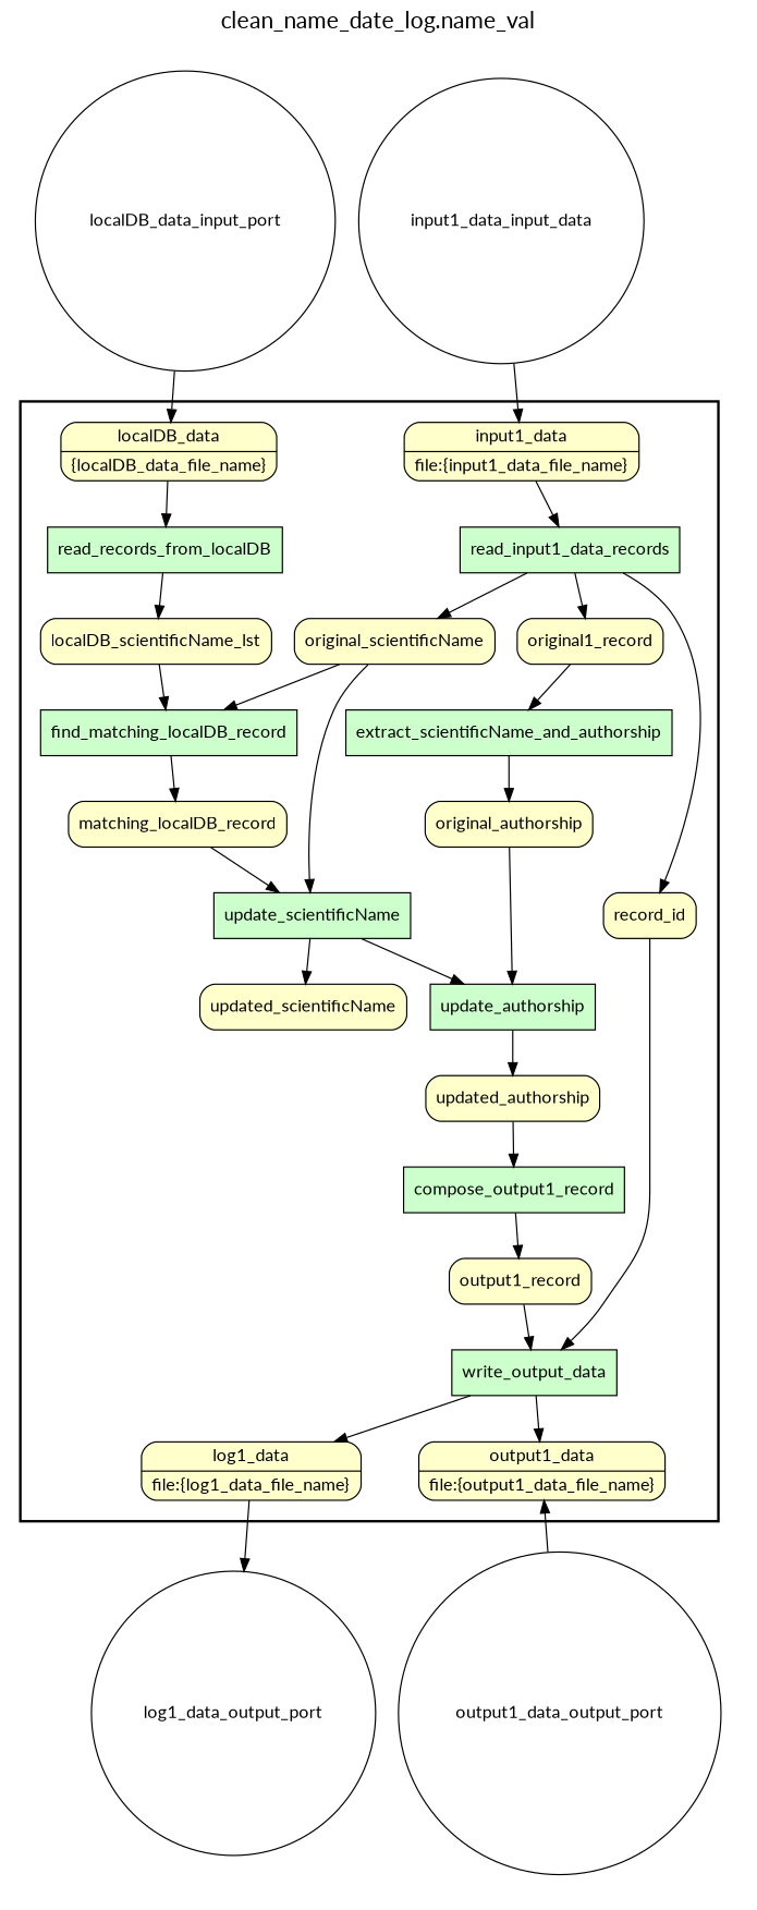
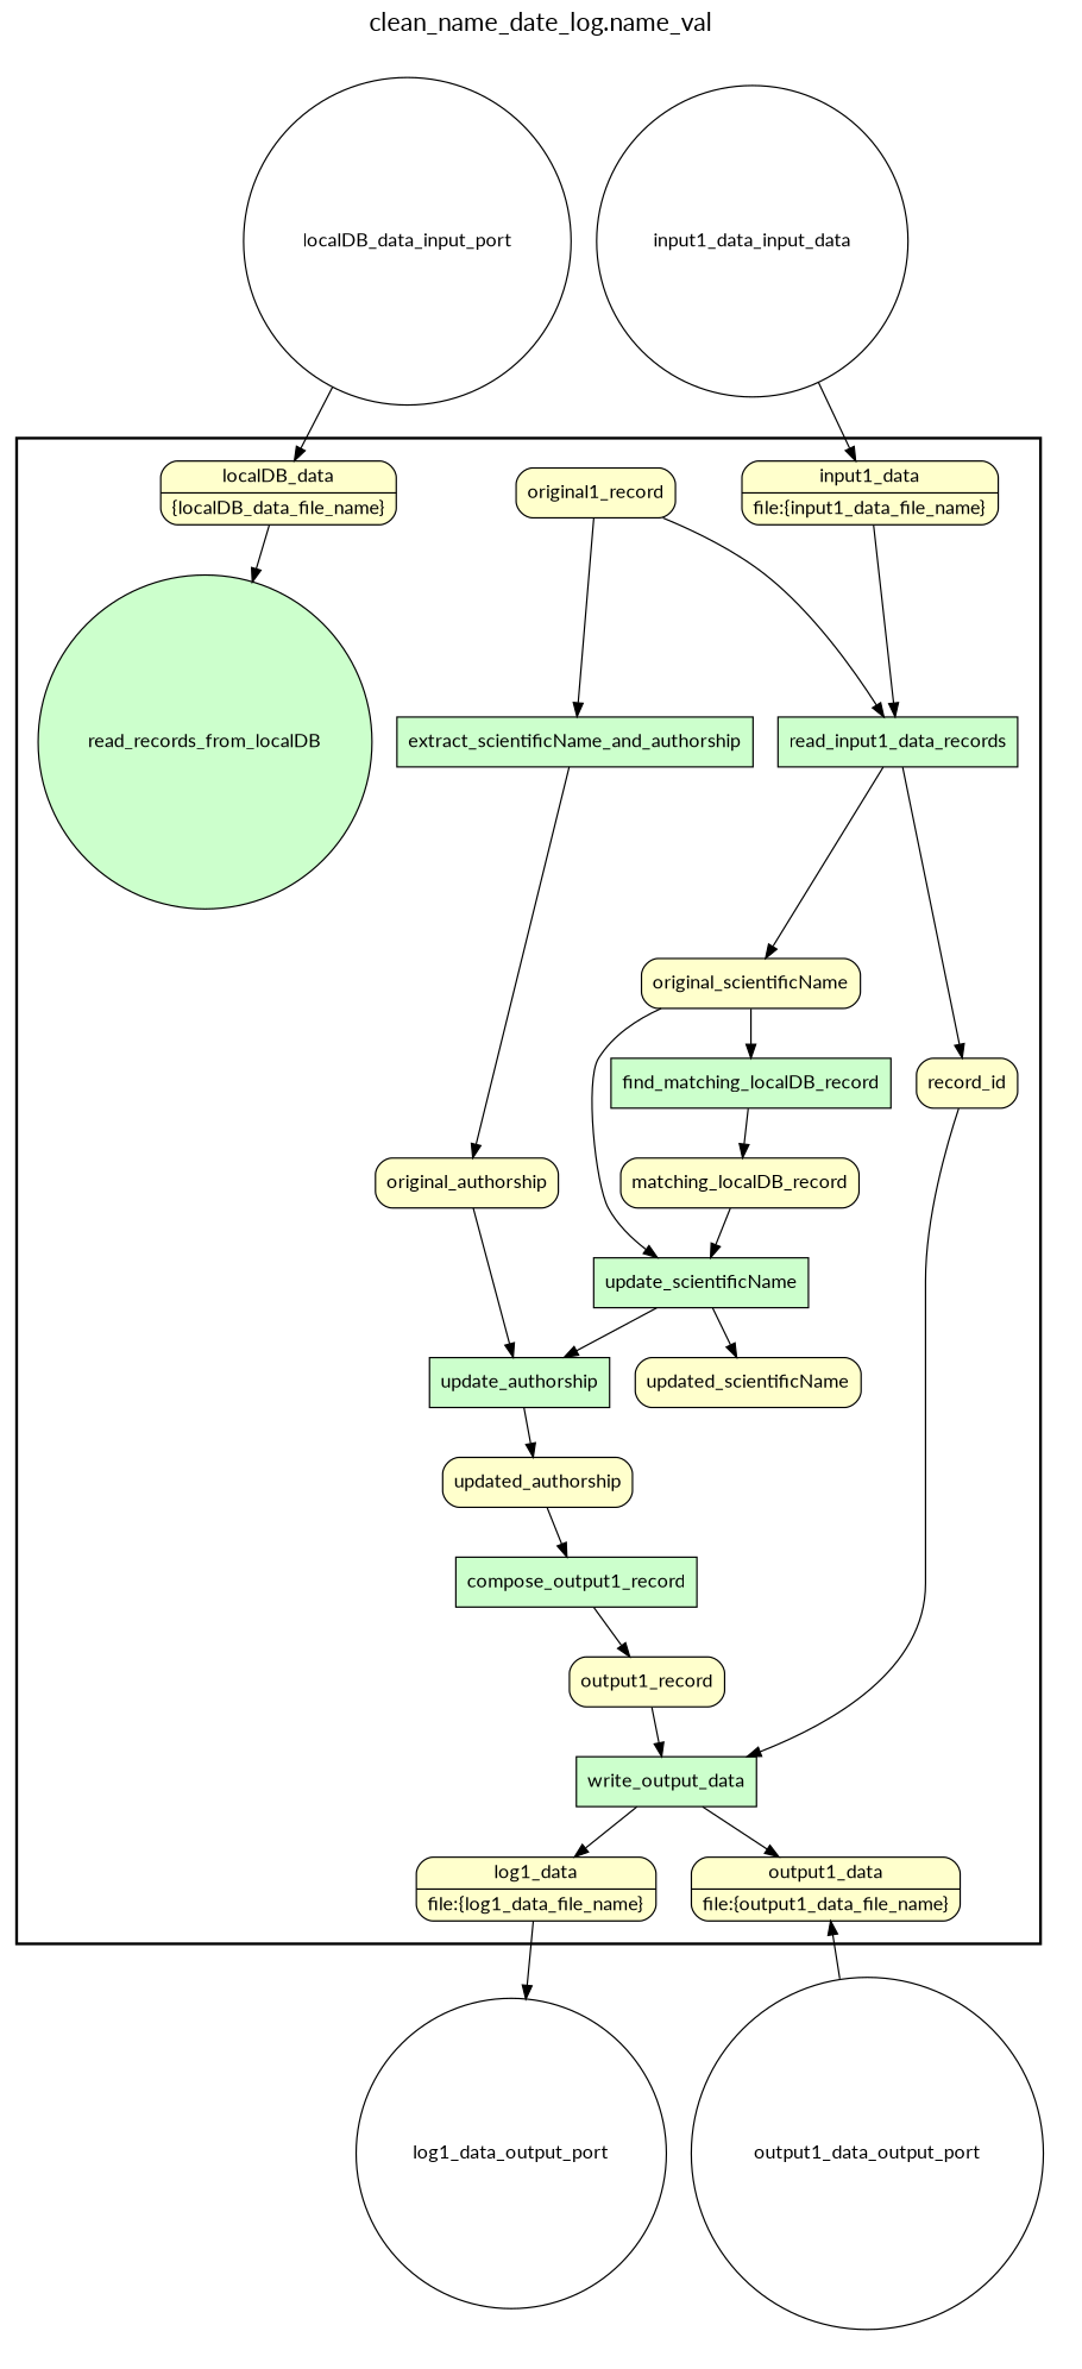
  digraph {
    fontname=Lato
    fontsize=18
    label="clean_name_date_log.name_val"
    labelloc=t
    rankdir=TB
    node [fillcolor="#FFFFCC" fontname=Lato peripheries=1 shape=box style="rounded,filled"]
    edge [fontname=Lato]
-   read_records_from_localDB [fillcolor="#CCFFCC" style=filled]
-   localDB_scientificName_lst
+   read_records_from_localDB [fillcolor="#CCFFCC" shape=circle style=filled]
    read_input1_data_records [fillcolor="#CCFFCC" style=filled]
    original1_record
    record_id
    extract_scientificName_and_authorship [fillcolor="#CCFFCC" style=filled]
    original_scientificName
    original_authorship
    find_matching_localDB_record [fillcolor="#CCFFCC" style=filled]
    matching_localDB_record
    update_scientificName [fillcolor="#CCFFCC" style=filled]
    updated_scientificName
    update_authorship [fillcolor="#CCFFCC" style=filled]
    updated_authorship
    compose_output1_record [fillcolor="#CCFFCC" style=filled]
    output1_record
    write_output_data [fillcolor="#CCFFCC" style=filled]
    n18 [label="{<f0> output1_data |<f1> file\:\{output1_data_file_name\}}" rankdir=LR shape=record]
    n19 [label="{<f0> log1_data |<f1> file\:\{log1_data_file_name\}}" rankdir=LR shape=record]
    n20 [label="{<f0> localDB_data |<f1> \{localDB_data_file_name\}}" rankdir=LR shape=record]
    n21 [label="{<f0> input1_data |<f1> file\:\{input1_data_file_name\}}" rankdir=LR shape=record]
    localDB_data_input_port [fillcolor="#FFFFFF" shape=circle width=0.2]
    n23 [fillcolor="#FFFFFF" label=input1_data_input_data shape=circle width=0.2]
    output1_data_output_port [fillcolor="#FFFFFF" shape=circle width=0.2]
    log1_data_output_port [fillcolor="#FFFFFF" shape=circle width=0.2]
    subgraph cluster_1 {
      color=black
      label=""
      penwidth=2
      subgraph cluster_2 {
        color=white
        label=""
        penwidth=2
        read_records_from_localDB
-       localDB_scientificName_lst
        read_input1_data_records
        original1_record
        record_id
        extract_scientificName_and_authorship
        original_scientificName
        original_authorship
        find_matching_localDB_record
        matching_localDB_record
        update_scientificName
        updated_scientificName
        update_authorship
        updated_authorship
        compose_output1_record
        output1_record
        write_output_data
        n18
        n19
        n20
        n21
      }
    }
    subgraph cluster_3 {
      color=white
      label=""
      subgraph cluster_4 {
        color=white
        label=""
        output1_data_output_port
        log1_data_output_port
      }
    }
    subgraph cluster_5 {
      color=white
      label=""
      subgraph cluster_6 {
        color=white
        label=""
        localDB_data_input_port
        n23
      }
    }
-   read_records_from_localDB -> localDB_scientificName_lst
-   localDB_scientificName_lst -> find_matching_localDB_record
-   read_input1_data_records -> original1_record
+   original1_record -> read_input1_data_records
    read_input1_data_records -> record_id
    read_input1_data_records -> original_scientificName
    original1_record -> extract_scientificName_and_authorship
    record_id -> write_output_data
    extract_scientificName_and_authorship -> original_authorship
    original_scientificName -> find_matching_localDB_record
    original_scientificName -> update_scientificName
    original_authorship -> update_authorship
    find_matching_localDB_record -> matching_localDB_record
    matching_localDB_record -> update_scientificName
    update_scientificName -> updated_scientificName
    update_scientificName -> update_authorship
    update_authorship -> updated_authorship
    updated_authorship -> compose_output1_record
    compose_output1_record -> output1_record
    output1_record -> write_output_data
    write_output_data -> n18
    write_output_data -> n19
    n19 -> log1_data_output_port
    n20 -> read_records_from_localDB
    n21 -> read_input1_data_records
    localDB_data_input_port -> n20
    n23 -> n21
    output1_data_output_port -> n18
  }
